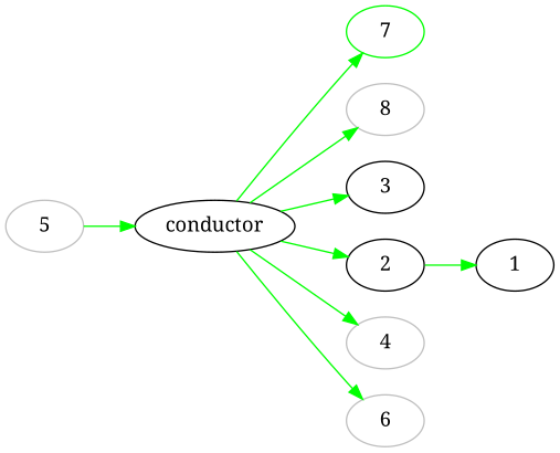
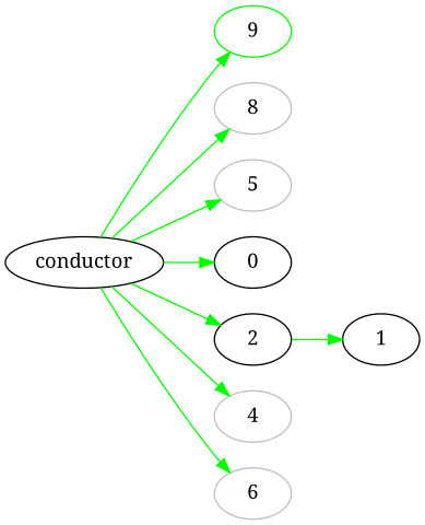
  digraph {
    fontname="Noto Serif"
    rankdir=LR
    node [fontname="Noto Serif"]
    edge [color=green fontname="Noto Serif"]
-   7 [color=green]
+   7 [color=green label=9]
    n2 [color=grey label=8]
    5 [color=grey]
    conductor
-   0 [label=3]
+   0
    2
    4 [color=grey]
    6 [color=grey]
    1
    conductor -> 7
    conductor -> n2
-   5 -> conductor
+   conductor -> 5
    conductor -> 0
    conductor -> 2
    conductor -> 4
    conductor -> 6
    2 -> 1
  }
